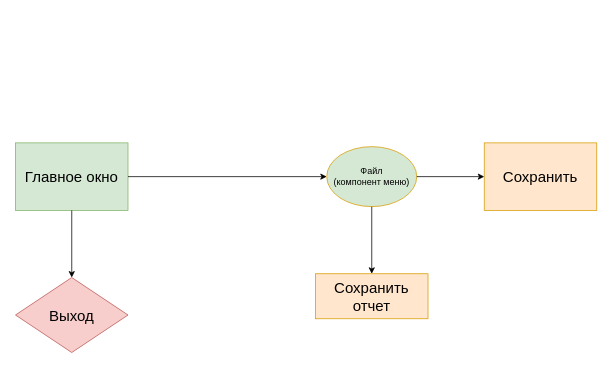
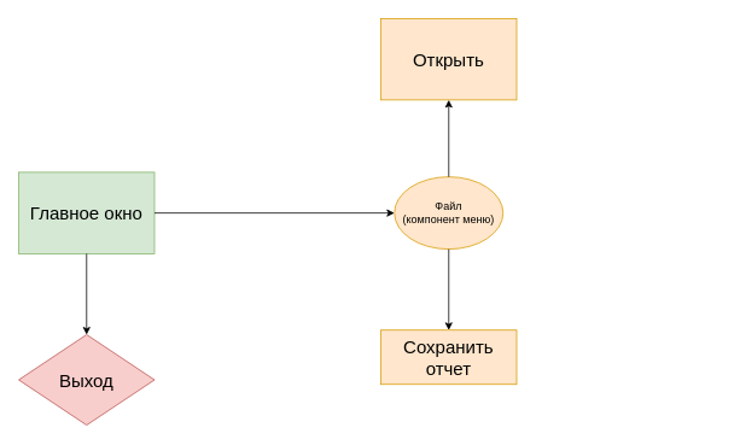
  <mxCell id="0" />
  <mxCell id="1" parent="0" />
  <mxCell id="2" value="Главное окно" style="rounded=0;whiteSpace=wrap;html=1;fillColor=#d5e8d4;strokeColor=#82b366;fontSize=20;" parent="1" vertex="1"><mxGeometry x="20" y="190" width="150" height="90" as="geometry" /></mxCell>
- <mxCell id="3" value="Файл&lt;br&gt;(компонент меню)" style="ellipse;whiteSpace=wrap;html=1;fillColor=#d5e8d4;strokeColor=#d79b00;" parent="1" vertex="1"><mxGeometry x="435" y="195" width="120" height="80" as="geometry" /></mxCell>
- <mxCell id="5" value="Сохранить" style="rounded=0;whiteSpace=wrap;html=1;fillColor=#ffe6cc;strokeColor=#d79b00;fontSize=20;" parent="1" vertex="1"><mxGeometry x="645" y="190" width="150" height="90" as="geometry" /></mxCell>
+ <mxCell id="3" value="Файл&lt;br&gt;(компонент меню)" style="ellipse;whiteSpace=wrap;html=1;fillColor=#ffe6cc;strokeColor=#d79b00;" parent="1" vertex="1"><mxGeometry x="435" y="195" width="120" height="80" as="geometry" /></mxCell>
+ <mxCell id="4" value="Открыть" style="rounded=0;whiteSpace=wrap;html=1;fillColor=#ffe6cc;strokeColor=#d79b00;fontSize=20;" parent="1" vertex="1"><mxGeometry x="420" y="20" width="150" height="90" as="geometry" /></mxCell>
  <mxCell id="6" value="Сохранить отчет" style="rounded=0;whiteSpace=wrap;html=1;fillColor=#ffe6cc;strokeColor=#d79b00;fontSize=20;" parent="1" vertex="1"><mxGeometry x="420" y="364.5" width="150" height="60" as="geometry" /></mxCell>
  <mxCell id="7" value="Выход" style="rhombus;whiteSpace=wrap;html=1;fillColor=#f8cecc;strokeColor=#b85450;fontSize=20;" parent="1" vertex="1"><mxGeometry x="20" y="369.5" width="150" height="100" as="geometry" /></mxCell>
+ <mxCell id="8" value="" style="endArrow=classic;html=1;exitX=0.5;exitY=0;exitDx=0;exitDy=0;entryX=0.5;entryY=1;entryDx=0;entryDy=0;" parent="1" source="3" target="4" edge="1"><mxGeometry width="50" height="50" relative="1" as="geometry"><mxPoint x="455" y="310" as="sourcePoint" /><mxPoint x="505" y="260" as="targetPoint" /></mxGeometry></mxCell>
  <mxCell id="9" value="" style="endArrow=classic;html=1;entryX=0.5;entryY=0;entryDx=0;entryDy=0;exitX=0.5;exitY=1;exitDx=0;exitDy=0;" parent="1" source="3" target="6" edge="1"><mxGeometry width="50" height="50" relative="1" as="geometry"><mxPoint x="310" y="70" as="sourcePoint" /><mxPoint x="460" y="20" as="targetPoint" /></mxGeometry></mxCell>
  <mxCell id="10" value="" style="endArrow=classic;html=1;exitX=0.5;exitY=1;exitDx=0;exitDy=0;entryX=0.5;entryY=0;entryDx=0;entryDy=0;" parent="1" source="2" target="7" edge="1"><mxGeometry width="50" height="50" relative="1" as="geometry"><mxPoint x="300" y="315" as="sourcePoint" /><mxPoint x="350" y="265" as="targetPoint" /></mxGeometry></mxCell>
  <mxCell id="11" value="" style="endArrow=classic;html=1;entryX=0;entryY=0.5;entryDx=0;entryDy=0;exitX=1;exitY=0.5;exitDx=0;exitDy=0;" parent="1" source="2" target="3" edge="1"><mxGeometry width="50" height="50" relative="1" as="geometry"><mxPoint x="310" y="470" as="sourcePoint" /><mxPoint x="410" y="390" as="targetPoint" /></mxGeometry></mxCell>
- <mxCell id="12" value="" style="endArrow=classic;html=1;fontSize=20;exitX=1;exitY=0.5;exitDx=0;exitDy=0;entryX=0;entryY=0.5;entryDx=0;entryDy=0;" parent="1" source="3" target="5" edge="1"><mxGeometry width="50" height="50" relative="1" as="geometry"><mxPoint x="465" y="310" as="sourcePoint" /><mxPoint x="515" y="260" as="targetPoint" /></mxGeometry></mxCell>
